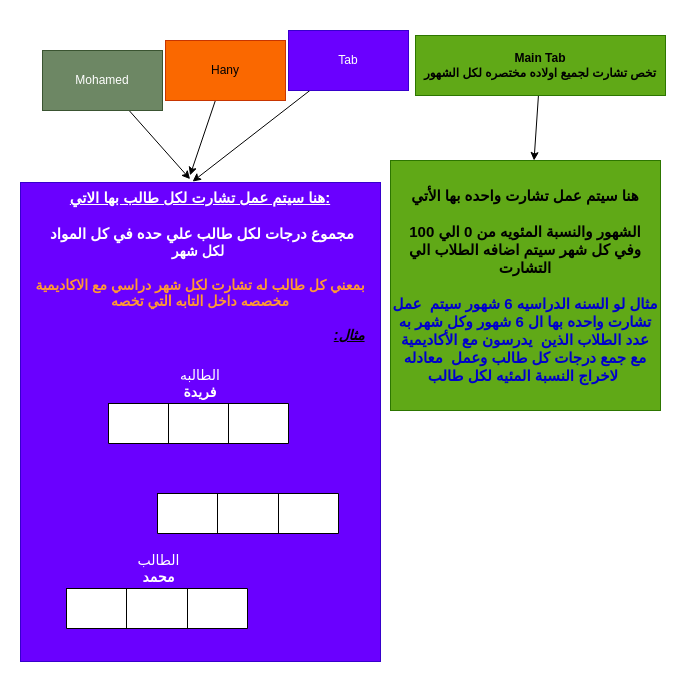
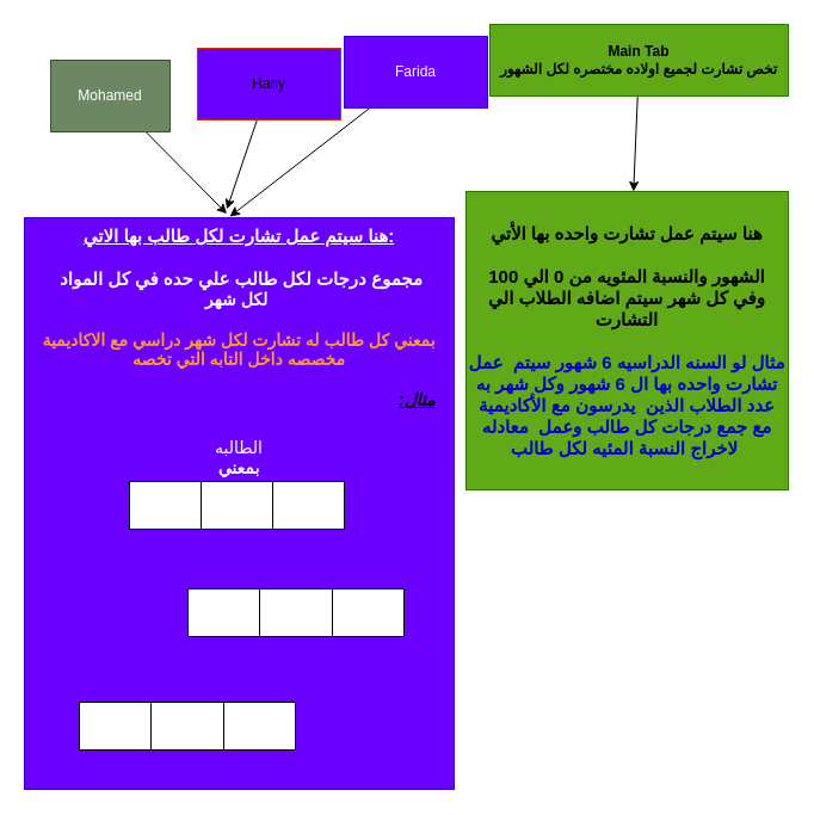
  <mxCell id="0" />
  <mxCell id="1" parent="0" />
  <mxCell id="2" value="" style="edgeStyle=none;html=1;" parent="1" source="3" target="10" edge="1"><mxGeometry relative="1" as="geometry" /></mxCell>
- <mxCell id="3" value="&lt;b style=&quot;color: rgb(0, 0, 0);&quot;&gt;Main Tab&lt;br&gt;تخص تشارت لجميع اولاده مختصره لكل الشهور&lt;br&gt;&lt;/b&gt;" style="rounded=0;whiteSpace=wrap;html=1;fillColor=#60a917;fontColor=#ffffff;strokeColor=#2D7600;" parent="1" vertex="1"><mxGeometry x="415" y="35" width="250" height="60" as="geometry" /></mxCell>
+ <mxCell id="3" value="&lt;b style=&quot;color: rgb(0, 0, 0);&quot;&gt;Main Tab&lt;br&gt;تخص تشارت لجميع اولاده مختصره لكل الشهور&lt;br&gt;&lt;/b&gt;" style="rounded=0;whiteSpace=wrap;html=1;fillColor=#60a917;fontColor=#ffffff;strokeColor=#2D7600;" parent="1" vertex="1"><mxGeometry x="410" y="20" width="250" height="60" as="geometry" /></mxCell>
  <mxCell id="4" value="" style="edgeStyle=none;html=1;entryX=0.478;entryY=-0.002;entryDx=0;entryDy=0;entryPerimeter=0;" edge="1" parent="1" source="5" target="11"><mxGeometry relative="1" as="geometry"><mxPoint x="221.6" y="180" as="targetPoint" /></mxGeometry></mxCell>
- <mxCell id="5" value="Tab" style="rounded=0;whiteSpace=wrap;html=1;fillColor=#6a00ff;fontColor=#ffffff;strokeColor=#3700CC;" parent="1" vertex="1"><mxGeometry x="288" y="30" width="120" height="60" as="geometry" /></mxCell>
+ <mxCell id="5" value="Farida" style="rounded=0;whiteSpace=wrap;html=1;fillColor=#6a00ff;fontColor=#ffffff;strokeColor=#3700CC;" parent="1" vertex="1"><mxGeometry x="288" y="30" width="120" height="60" as="geometry" /></mxCell>
  <mxCell id="6" value="" style="edgeStyle=none;html=1;entryX=0.471;entryY=-0.015;entryDx=0;entryDy=0;entryPerimeter=0;" edge="1" parent="1" source="7" target="11"><mxGeometry relative="1" as="geometry" /></mxCell>
- <mxCell id="7" value="Hany" style="rounded=0;whiteSpace=wrap;html=1;fillColor=#fa6800;fontColor=#000000;strokeColor=#C73500;" parent="1" vertex="1"><mxGeometry x="165" y="40" width="120" height="60" as="geometry" /></mxCell>
+ <mxCell id="7" value="Hany" style="rounded=0;whiteSpace=wrap;html=1;fillColor=#6a00ff;fontColor=#000000;strokeColor=#C73500;" parent="1" vertex="1"><mxGeometry x="165" y="40" width="120" height="60" as="geometry" /></mxCell>
  <mxCell id="8" value="" style="edgeStyle=none;html=1;entryX=0.471;entryY=-0.007;entryDx=0;entryDy=0;entryPerimeter=0;" edge="1" parent="1" source="9" target="11"><mxGeometry relative="1" as="geometry" /></mxCell>
- <mxCell id="9" value="Mohamed" style="rounded=0;whiteSpace=wrap;html=1;fillColor=#6d8764;fontColor=#ffffff;strokeColor=#3A5431;" parent="1" vertex="1"><mxGeometry x="42" y="50" width="120" height="60" as="geometry" /></mxCell>
+ <mxCell id="9" value="Mohamed" style="rounded=0;whiteSpace=wrap;html=1;fillColor=#6d8764;fontColor=#ffffff;strokeColor=#3A5431;" parent="1" vertex="1"><mxGeometry x="42" y="50" width="100" height="60" as="geometry" /></mxCell>
  <mxCell id="10" value="&lt;font style=&quot;font-size: 15px;&quot;&gt;&lt;b&gt;&lt;font style=&quot;font-size: 15px;&quot; color=&quot;#000000&quot;&gt;هنا سيتم عمل تشارت واحده بها الأتي&lt;br&gt;&lt;/font&gt;&lt;br&gt;&lt;font color=&quot;#000000&quot;&gt;الشهور والنسبة المئويه من 0 الي 100&lt;br&gt;وفي كل شهر سيتم اضافه الطلاب الي التشارت&lt;br&gt;&lt;/font&gt;&lt;br&gt;&lt;font color=&quot;#0000cc&quot;&gt;مثال لو السنه الدراسيه 6 شهور سيتم&amp;nbsp; عمل تشارت واحده بها ال 6 شهور وكل شهر به عدد الطلاب الذين&amp;nbsp; يدرسون مع الأكاديمية مع جمع درجات كل طالب وعمل&amp;nbsp; معادله لاخراج النسبة المئيه لكل طالب&amp;nbsp;&lt;/font&gt;&lt;/b&gt;&lt;br&gt;&lt;/font&gt;" style="whiteSpace=wrap;html=1;fillColor=#60a917;strokeColor=#2D7600;fontColor=#ffffff;rounded=0;verticalAlign=middle;" parent="1" vertex="1"><mxGeometry x="390" y="160" width="270" height="250" as="geometry" /></mxCell>
  <mxCell id="11" value="&lt;font size=&quot;1&quot;&gt;&lt;b style=&quot;font-size: 15px;&quot;&gt;&lt;u&gt;هنا سيتم عمل تشارت لكل طالب بها الاتي:&lt;br&gt;&lt;/u&gt;&lt;br&gt;&amp;nbsp;&lt;/b&gt;&lt;/font&gt;&lt;b style=&quot;font-size: 15px;&quot;&gt;مجموع درجات لكل طالب علي حده في كل المواد&lt;br&gt;&lt;/b&gt;&lt;font size=&quot;1&quot;&gt;&lt;b style=&quot;font-size: 14px;&quot;&gt;لكل شهر&amp;nbsp;&lt;br&gt;&lt;br&gt;&lt;font color=&quot;#ff9933&quot;&gt;بمعني كل طالب له تشارت لكل شهر دراسي مع الاكاديمية&lt;br&gt;مخصصه داخل التابه التي تخصه&lt;br&gt;&lt;/font&gt;&lt;br&gt;&lt;div style=&quot;text-align: right;&quot;&gt;&lt;b style=&quot;background-color: initial;&quot;&gt;&lt;font color=&quot;#000000&quot;&gt;&lt;i&gt;&lt;u&gt;:مثال&lt;/u&gt;&lt;/i&gt;&lt;/font&gt;&lt;/b&gt;&lt;/div&gt;&lt;div style=&quot;text-align: right;&quot;&gt;&lt;br&gt;&lt;/div&gt;&lt;br&gt;&lt;/b&gt;&lt;/font&gt;" style="whiteSpace=wrap;html=1;fillColor=#6a00ff;strokeColor=#3700CC;fontColor=#ffffff;rounded=0;verticalAlign=top;" vertex="1" parent="1"><mxGeometry x="20" y="182" width="360" height="479" as="geometry" /></mxCell>
  <mxCell id="12" value="" style="shape=table;html=1;whiteSpace=wrap;startSize=0;container=1;collapsible=0;childLayout=tableLayout;fontSize=14;fontColor=#FFFFFF;" vertex="1" parent="1"><mxGeometry x="108" y="403" width="180" height="40" as="geometry" /></mxCell>
  <mxCell id="13" value="" style="shape=tableRow;horizontal=0;startSize=0;swimlaneHead=0;swimlaneBody=0;top=0;left=0;bottom=0;right=0;collapsible=0;dropTarget=0;fillColor=none;points=[[0,0.5],[1,0.5]];portConstraint=eastwest;fontSize=14;fontColor=#FFFFFF;" vertex="1" parent="12"><mxGeometry width="180" height="40" as="geometry" /></mxCell>
  <mxCell id="14" value="اكتوبر&lt;br&gt;100 %" style="shape=partialRectangle;html=1;whiteSpace=wrap;connectable=0;fillColor=none;top=0;left=0;bottom=0;right=0;overflow=hidden;fontSize=14;fontColor=#FFFFFF;" vertex="1" parent="13"><mxGeometry width="60" height="40" as="geometry"><mxRectangle width="60" height="40" as="alternateBounds" /></mxGeometry></mxCell>
  <mxCell id="15" value="فبراير&lt;br&gt;80 %" style="shape=partialRectangle;html=1;whiteSpace=wrap;connectable=0;fillColor=none;top=0;left=0;bottom=0;right=0;overflow=hidden;fontSize=14;fontColor=#FFFFFF;" vertex="1" parent="13"><mxGeometry x="60" width="60" height="40" as="geometry"><mxRectangle width="60" height="40" as="alternateBounds" /></mxGeometry></mxCell>
  <mxCell id="16" value="يناير&lt;br&gt;97 %" style="shape=partialRectangle;html=1;whiteSpace=wrap;connectable=0;fillColor=none;top=0;left=0;bottom=0;right=0;overflow=hidden;fontSize=14;fontColor=#FFFFFF;" vertex="1" parent="13"><mxGeometry x="120" width="60" height="40" as="geometry"><mxRectangle width="60" height="40" as="alternateBounds" /></mxGeometry></mxCell>
  <mxCell id="17" value="" style="shape=tableRow;horizontal=0;startSize=0;swimlaneHead=0;swimlaneBody=0;top=0;left=0;bottom=0;right=0;collapsible=0;dropTarget=0;fillColor=none;points=[[0,0.5],[1,0.5]];portConstraint=eastwest;fontSize=14;fontColor=#FFFFFF;" vertex="1" parent="1"><mxGeometry x="110" y="400" width="180" height="40" as="geometry" /></mxCell>
  <mxCell id="18" value="" style="shape=partialRectangle;html=1;whiteSpace=wrap;connectable=0;fillColor=none;top=0;left=0;bottom=0;right=0;overflow=hidden;fontSize=14;fontColor=#FFFFFF;" vertex="1" parent="1"><mxGeometry x="110" y="400" width="60" height="40" as="geometry"><mxRectangle width="60" height="40" as="alternateBounds" /></mxGeometry></mxCell>
- <mxCell id="19" value="الطالبه&lt;br&gt;&lt;b&gt;فريدة&lt;/b&gt;" style="shape=partialRectangle;html=1;whiteSpace=wrap;connectable=0;fillColor=none;top=0;left=0;bottom=0;right=0;overflow=hidden;fontSize=14;fontColor=#FFFFFF;" vertex="1" parent="1"><mxGeometry x="170" y="363" width="60" height="40" as="geometry"><mxRectangle width="60" height="40" as="alternateBounds" /></mxGeometry></mxCell>
+ <mxCell id="19" value="الطالبه&lt;br&gt;&lt;b&gt;بمعني&lt;/b&gt;" style="shape=partialRectangle;html=1;whiteSpace=wrap;connectable=0;fillColor=none;top=0;left=0;bottom=0;right=0;overflow=hidden;fontSize=14;fontColor=#FFFFFF;" vertex="1" parent="1"><mxGeometry x="170" y="363" width="60" height="40" as="geometry"><mxRectangle width="60" height="40" as="alternateBounds" /></mxGeometry></mxCell>
  <mxCell id="20" value="" style="shape=partialRectangle;html=1;whiteSpace=wrap;connectable=0;fillColor=none;top=0;left=0;bottom=0;right=0;overflow=hidden;fontSize=14;fontColor=#FFFFFF;" vertex="1" parent="1"><mxGeometry x="230" y="400" width="60" height="40" as="geometry"><mxRectangle width="60" height="40" as="alternateBounds" /></mxGeometry></mxCell>
  <mxCell id="21" value="" style="shape=table;html=1;whiteSpace=wrap;startSize=0;container=1;collapsible=0;childLayout=tableLayout;fontSize=14;fontColor=#FFFFFF;" vertex="1" parent="1"><mxGeometry x="157" y="493" width="181" height="40" as="geometry" /></mxCell>
  <mxCell id="22" value="" style="shape=tableRow;horizontal=0;startSize=0;swimlaneHead=0;swimlaneBody=0;top=0;left=0;bottom=0;right=0;collapsible=0;dropTarget=0;fillColor=none;points=[[0,0.5],[1,0.5]];portConstraint=eastwest;fontSize=14;fontColor=#FFFFFF;" vertex="1" parent="21"><mxGeometry width="181" height="40" as="geometry" /></mxCell>
  <mxCell id="23" value="اكتوبر&lt;br&gt;100 %" style="shape=partialRectangle;html=1;whiteSpace=wrap;connectable=0;fillColor=none;top=0;left=0;bottom=0;right=0;overflow=hidden;fontSize=14;fontColor=#FFFFFF;" vertex="1" parent="22"><mxGeometry width="60" height="40" as="geometry"><mxRectangle width="60" height="40" as="alternateBounds" /></mxGeometry></mxCell>
  <mxCell id="24" value="فبراير&lt;br&gt;80 %" style="shape=partialRectangle;html=1;whiteSpace=wrap;connectable=0;fillColor=none;top=0;left=0;bottom=0;right=0;overflow=hidden;fontSize=14;fontColor=#FFFFFF;" vertex="1" parent="22"><mxGeometry x="60" width="61" height="40" as="geometry"><mxRectangle width="61" height="40" as="alternateBounds" /></mxGeometry></mxCell>
  <mxCell id="25" value="يناير&lt;br&gt;97 %" style="shape=partialRectangle;html=1;whiteSpace=wrap;connectable=0;fillColor=none;top=0;left=0;bottom=0;right=0;overflow=hidden;fontSize=14;fontColor=#FFFFFF;" vertex="1" parent="22"><mxGeometry x="121" width="60" height="40" as="geometry"><mxRectangle width="60" height="40" as="alternateBounds" /></mxGeometry></mxCell>
  <mxCell id="26" value="" style="shape=table;html=1;whiteSpace=wrap;startSize=0;container=1;collapsible=0;childLayout=tableLayout;fontSize=14;fontColor=#FFFFFF;" vertex="1" parent="1"><mxGeometry x="66" y="588" width="181" height="40" as="geometry" /></mxCell>
  <mxCell id="27" value="" style="shape=tableRow;horizontal=0;startSize=0;swimlaneHead=0;swimlaneBody=0;top=0;left=0;bottom=0;right=0;collapsible=0;dropTarget=0;fillColor=none;points=[[0,0.5],[1,0.5]];portConstraint=eastwest;fontSize=14;fontColor=#FFFFFF;" vertex="1" parent="26"><mxGeometry width="181" height="40" as="geometry" /></mxCell>
  <mxCell id="28" value="اكتوبر&lt;br&gt;100 %" style="shape=partialRectangle;html=1;whiteSpace=wrap;connectable=0;fillColor=none;top=0;left=0;bottom=0;right=0;overflow=hidden;fontSize=14;fontColor=#FFFFFF;" vertex="1" parent="27"><mxGeometry width="60" height="40" as="geometry"><mxRectangle width="60" height="40" as="alternateBounds" /></mxGeometry></mxCell>
  <mxCell id="29" value="فبراير&lt;br&gt;80 %" style="shape=partialRectangle;html=1;whiteSpace=wrap;connectable=0;fillColor=none;top=0;left=0;bottom=0;right=0;overflow=hidden;fontSize=14;fontColor=#FFFFFF;" vertex="1" parent="27"><mxGeometry x="60" width="61" height="40" as="geometry"><mxRectangle width="61" height="40" as="alternateBounds" /></mxGeometry></mxCell>
  <mxCell id="30" value="يناير&lt;br&gt;97 %" style="shape=partialRectangle;html=1;whiteSpace=wrap;connectable=0;fillColor=none;top=0;left=0;bottom=0;right=0;overflow=hidden;fontSize=14;fontColor=#FFFFFF;" vertex="1" parent="27"><mxGeometry x="121" width="60" height="40" as="geometry"><mxRectangle width="60" height="40" as="alternateBounds" /></mxGeometry></mxCell>
- <mxCell id="31" value="الطالب&lt;br&gt;&lt;b&gt;محمد&lt;/b&gt;" style="shape=partialRectangle;html=1;whiteSpace=wrap;connectable=0;fillColor=none;top=0;left=0;bottom=0;right=0;overflow=hidden;fontSize=14;fontColor=#FFFFFF;" vertex="1" parent="1"><mxGeometry x="128" y="548" width="61" height="40" as="geometry"><mxRectangle width="60" height="40" as="alternateBounds" /></mxGeometry></mxCell>
